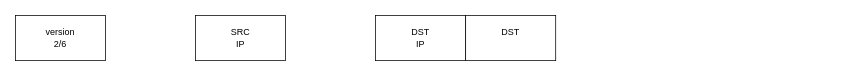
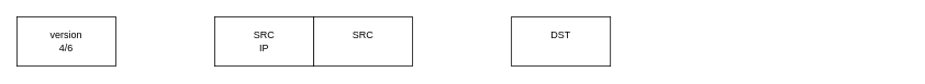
  <mxCell id="0" />
  <mxCell id="1" parent="0" />
  <mxCell id="2" value="" style="group" vertex="1" connectable="0" parent="1"><mxGeometry x="20" y="20" width="1080" height="60" as="geometry" /></mxCell>
- <mxCell id="3" value="&lt;div&gt;version&lt;/div&gt;&lt;div&gt;2/6&lt;/div&gt;" style="rounded=0;whiteSpace=wrap;html=1;fontColor=light-dark(#000000,#00FF00);" vertex="1" parent="2"><mxGeometry width="120" height="60" as="geometry" /></mxCell>
+ <mxCell id="3" value="&lt;div&gt;version&lt;/div&gt;&lt;div&gt;4/6&lt;/div&gt;" style="rounded=0;whiteSpace=wrap;html=1;fontColor=light-dark(#000000,#00FF00);" vertex="1" parent="2"><mxGeometry width="120" height="60" as="geometry" /></mxCell>
  <mxCell id="4" value="&lt;div&gt;SRC&lt;/div&gt;&lt;div&gt;IP&lt;/div&gt;" style="rounded=0;whiteSpace=wrap;html=1;fontColor=light-dark(#000000,#00FFFF);" vertex="1" parent="2"><mxGeometry x="240" width="120" height="60" as="geometry" /></mxCell>
- <mxCell id="5" value="&lt;div&gt;DST&lt;/div&gt;&lt;div&gt;IP&lt;/div&gt;" style="rounded=0;whiteSpace=wrap;html=1;fontColor=light-dark(#000000,#FF00FF);" vertex="1" parent="2"><mxGeometry x="480" width="120" height="60" as="geometry" /></mxCell>
  <mxCell id="6" value="&lt;div&gt;&lt;span style=&quot;color: light-dark(rgb(0, 0, 0), rgb(127, 0, 255));&quot;&gt;DST&lt;/span&gt;&lt;/div&gt;&lt;div&gt;&lt;span style=&quot;color: light-dark(transparent, rgb(127, 0, 255));&quot;&gt;Port&lt;/span&gt;&lt;/div&gt;" style="rounded=0;whiteSpace=wrap;html=1;fontColor=light-dark(#000000,#FF00FF);" vertex="1" parent="2"><mxGeometry x="600" width="120" height="60" as="geometry" /></mxCell>
+ <mxCell id="7" value="&lt;div&gt;&lt;span style=&quot;color: light-dark(rgb(0, 0, 0), rgb(0, 127, 255));&quot;&gt;SRC&lt;/span&gt;&lt;/div&gt;&lt;div&gt;&lt;span style=&quot;color: light-dark(transparent, rgb(0, 127, 255));&quot;&gt;Port&lt;/span&gt;&lt;/div&gt;" style="rounded=0;whiteSpace=wrap;html=1;" vertex="1" parent="2"><mxGeometry x="360" width="120" height="60" as="geometry" /></mxCell>
